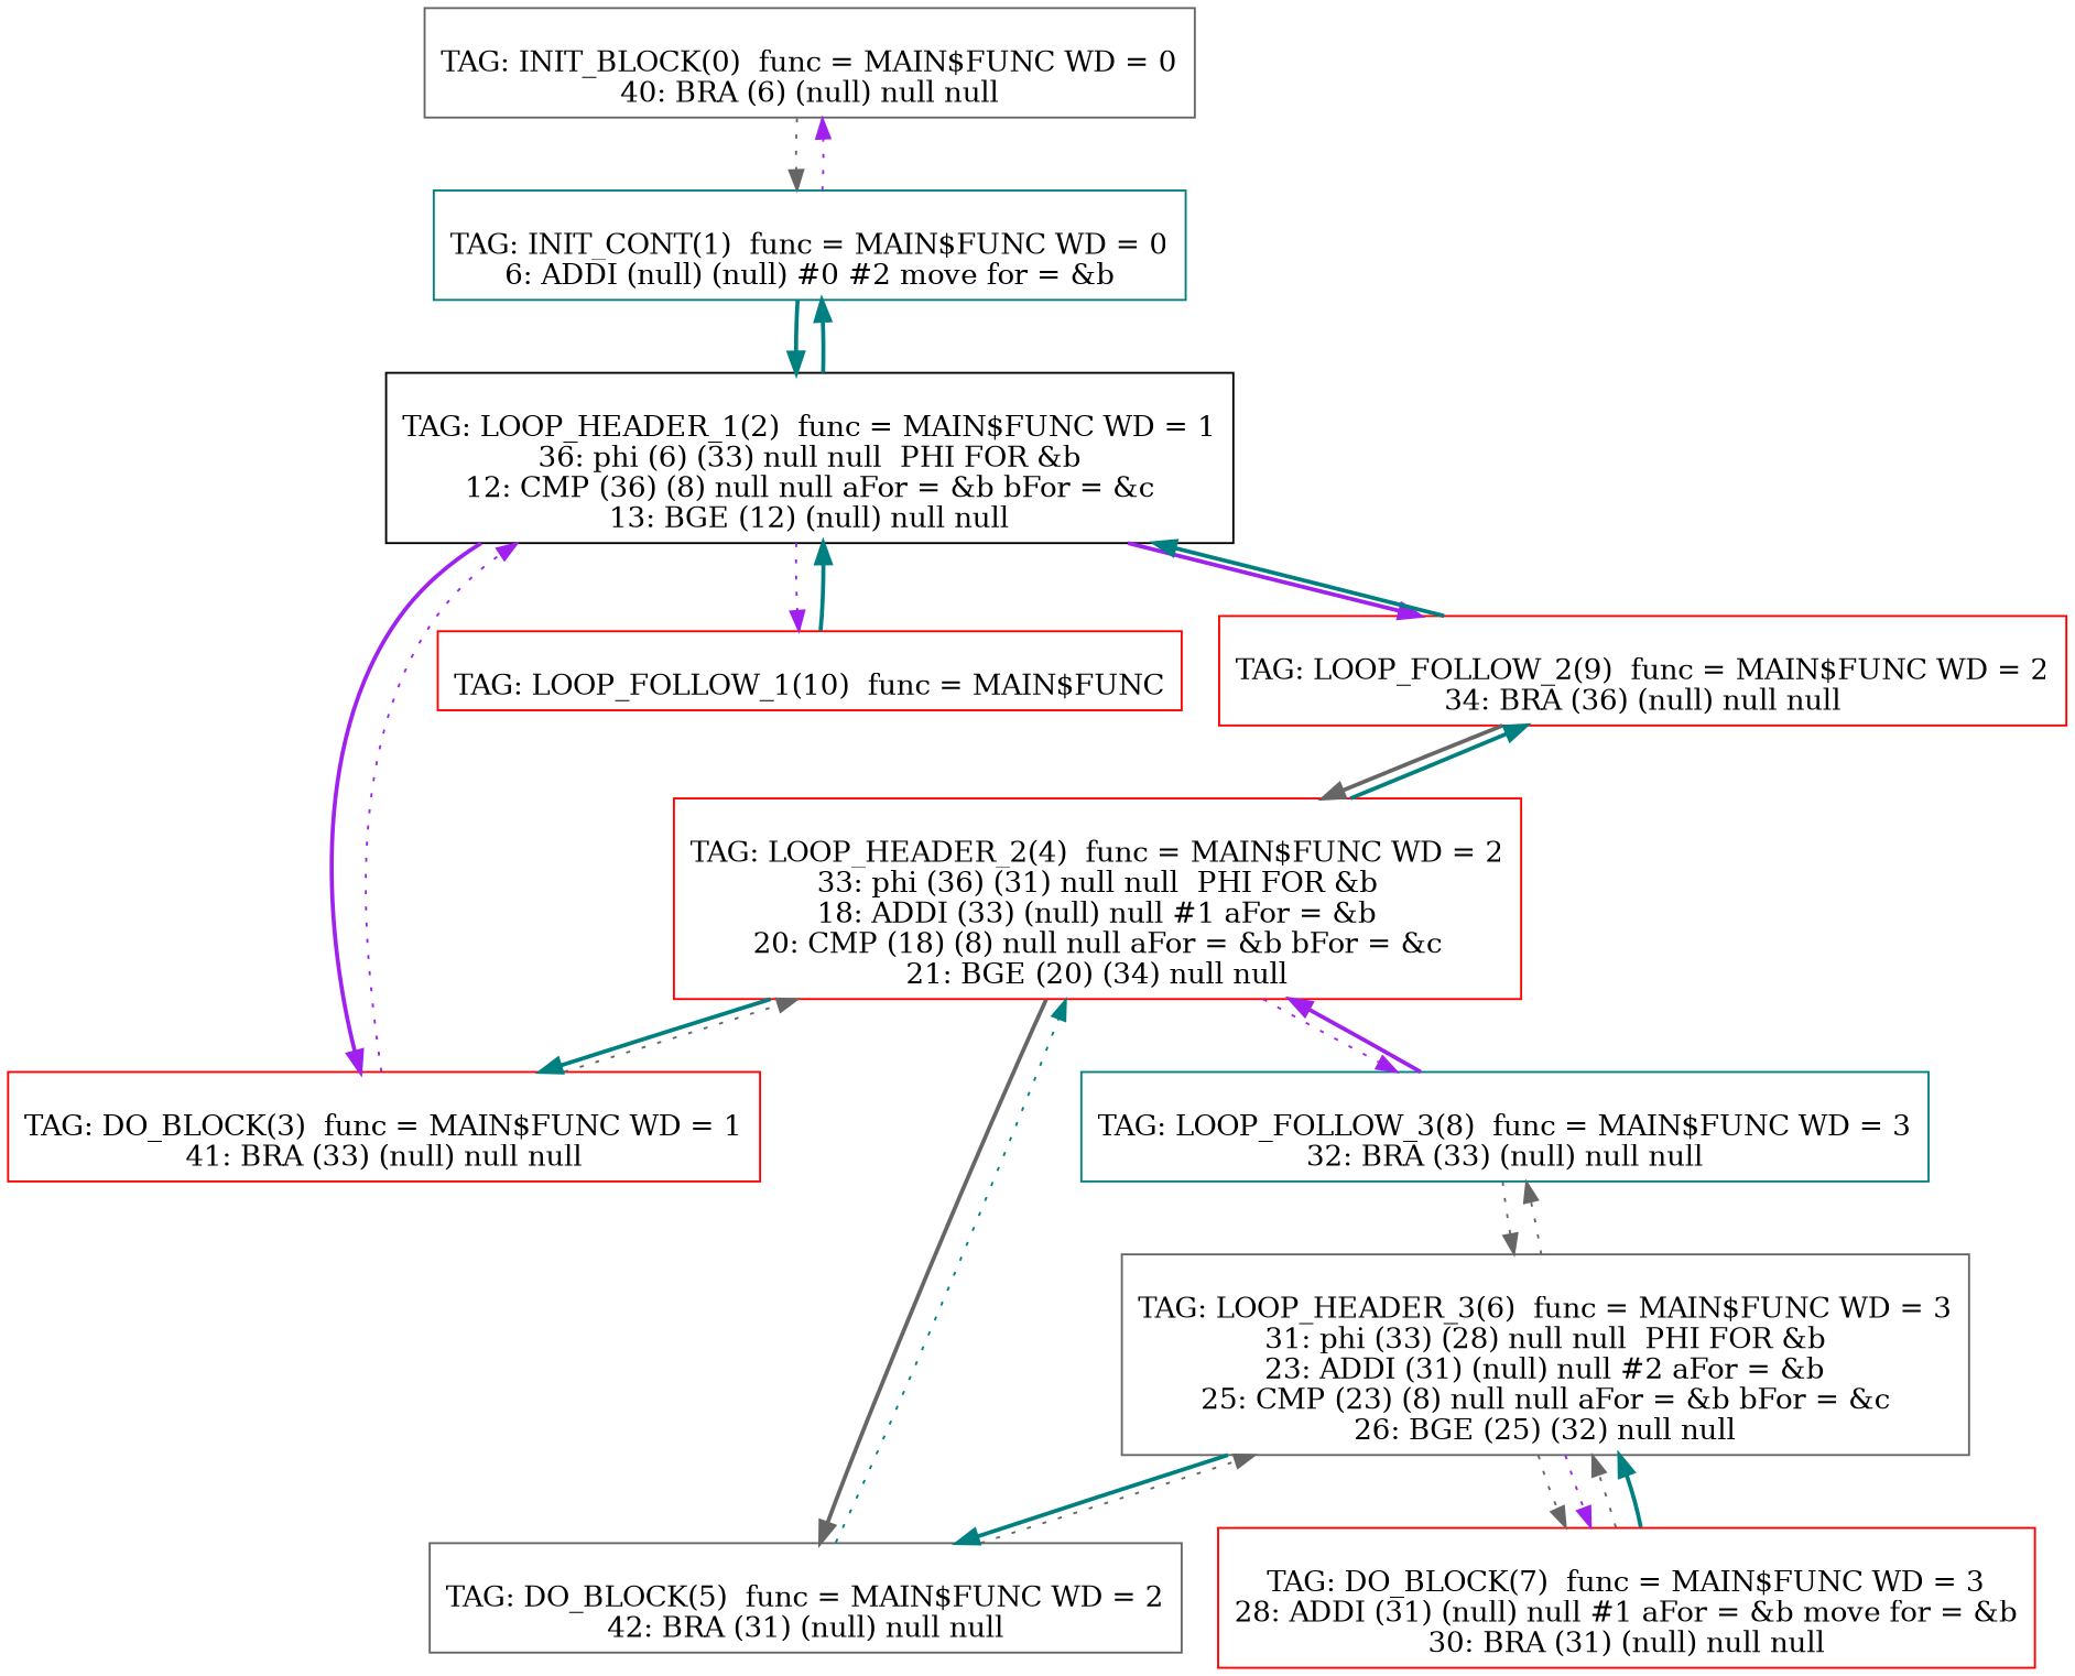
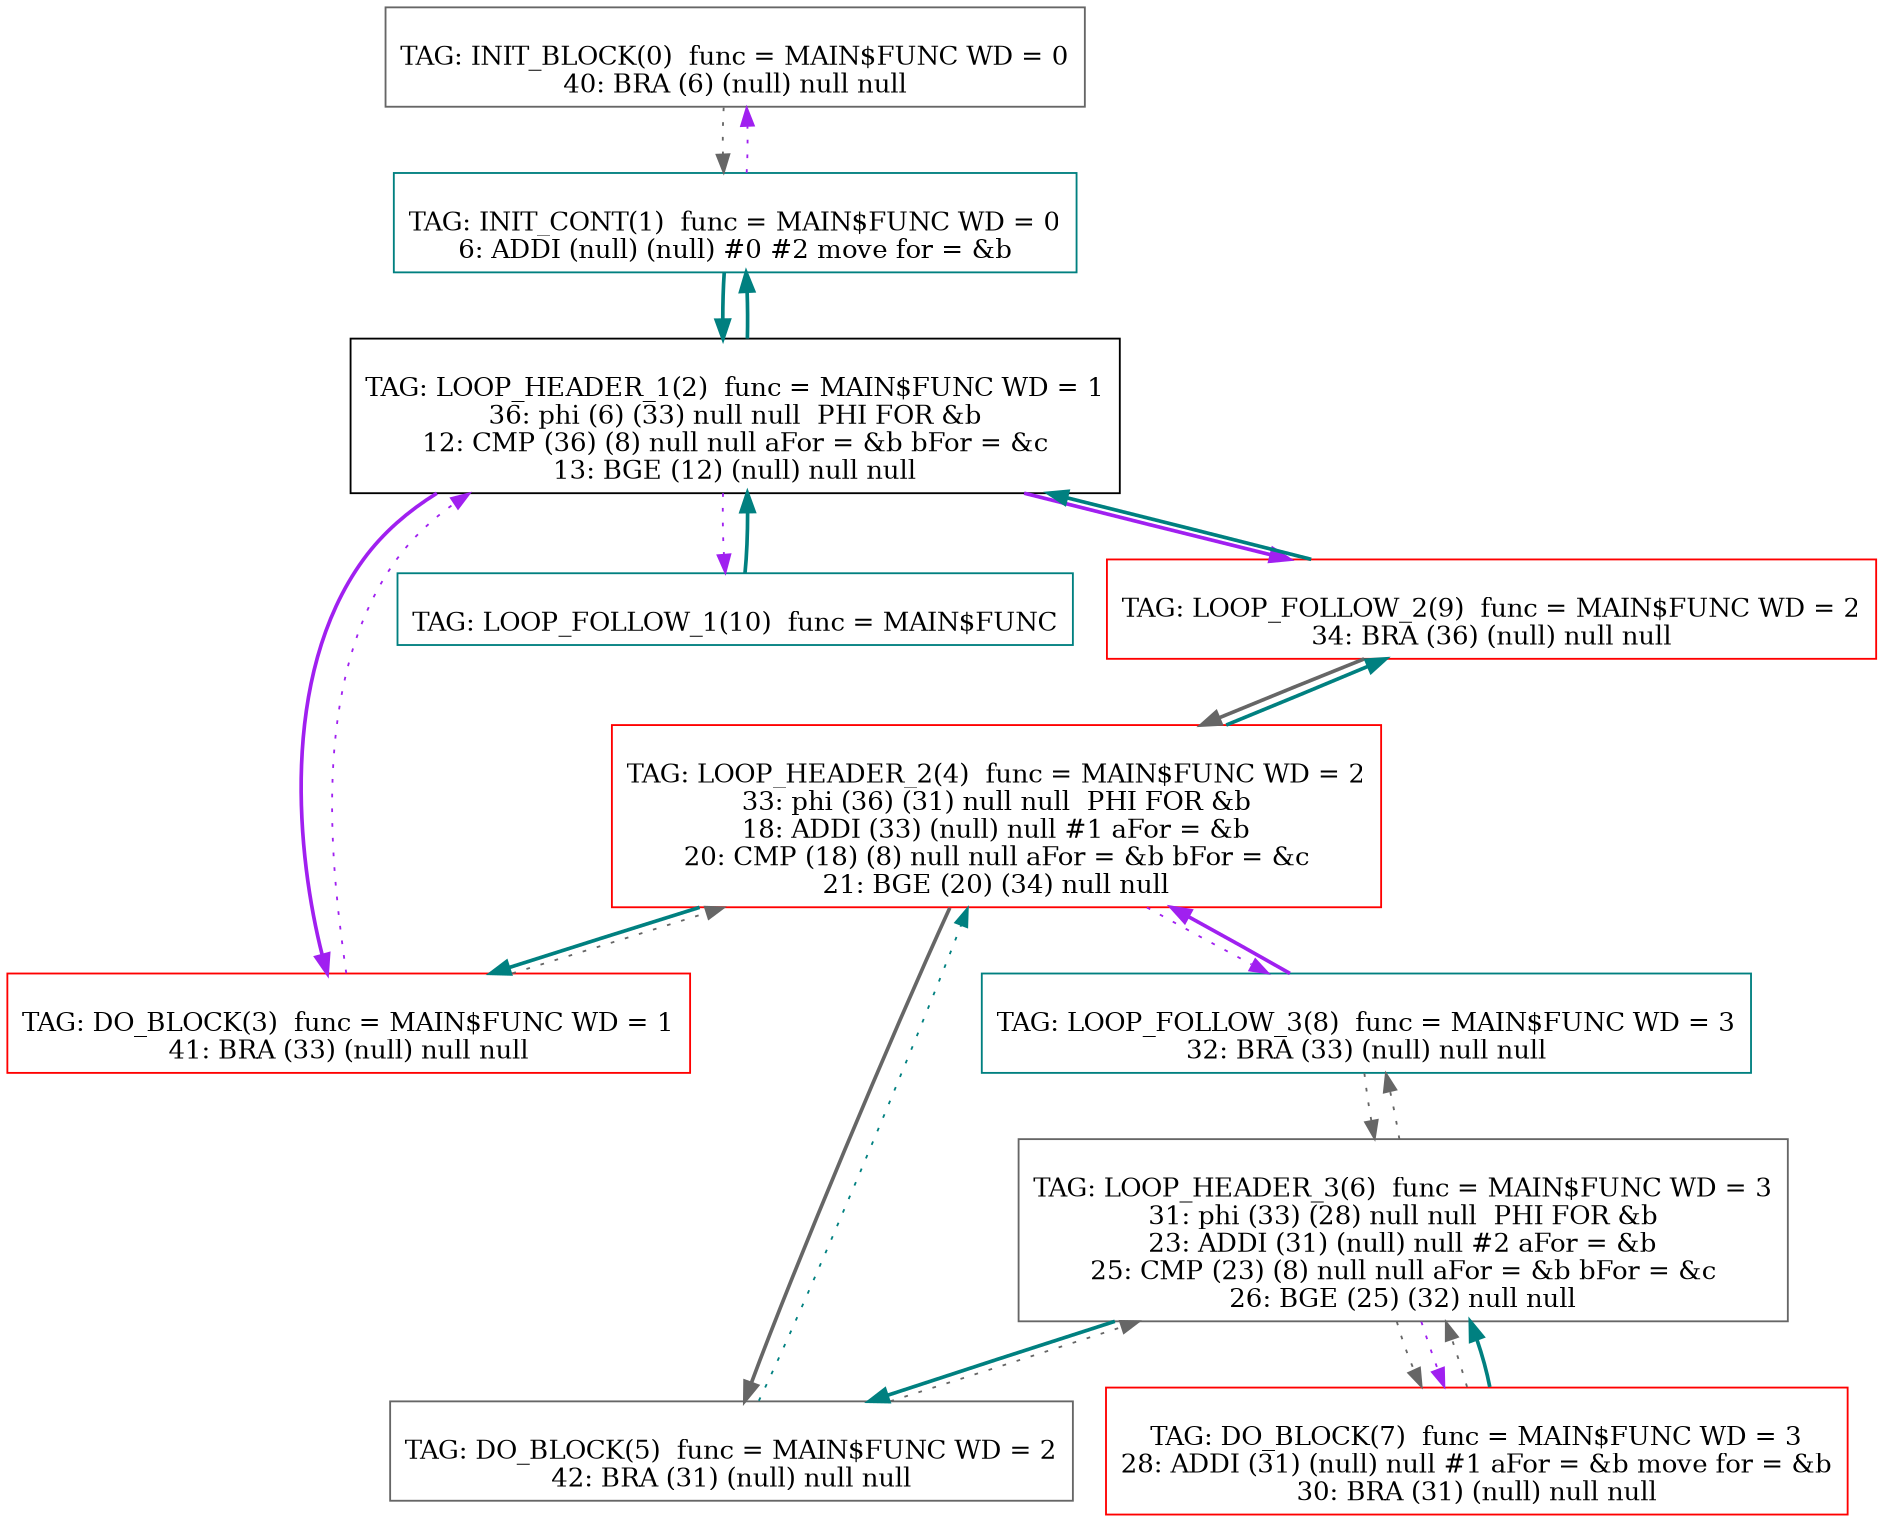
  digraph {
    node [shape=box color=red]
    edge [color=gray40 style=dotted]
    n1 [label="\nTAG: INIT_BLOCK(0)  func = MAIN$FUNC WD = 0\n40: BRA (6) (null) null null\n" color=gray40]
    n2 [label="\nTAG: INIT_CONT(1)  func = MAIN$FUNC WD = 0\n6: ADDI (null) (null) #0 #2 move for = &b\n" color=teal]
    n3 [label="\nTAG: LOOP_HEADER_1(2)  func = MAIN$FUNC WD = 1\n36: phi (6) (33) null null  PHI FOR &b\n12: CMP (36) (8) null null aFor = &b bFor = &c\n13: BGE (12) (null) null null\n" color=black]
    n4 [label="\nTAG: DO_BLOCK(3)  func = MAIN$FUNC WD = 1\n41: BRA (33) (null) null null\n"]
-   n5 [label="\nTAG: LOOP_FOLLOW_1(10)  func = MAIN$FUNC\n"]
+   n5 [label="\nTAG: LOOP_FOLLOW_1(10)  func = MAIN$FUNC\n" color=teal]
    n6 [label="\nTAG: LOOP_FOLLOW_2(9)  func = MAIN$FUNC WD = 2\n34: BRA (36) (null) null null\n"]
    n7 [label="\nTAG: LOOP_HEADER_2(4)  func = MAIN$FUNC WD = 2\n33: phi (36) (31) null null  PHI FOR &b\n18: ADDI (33) (null) null #1 aFor = &b\n20: CMP (18) (8) null null aFor = &b bFor = &c\n21: BGE (20) (34) null null\n"]
    n8 [label="\nTAG: DO_BLOCK(5)  func = MAIN$FUNC WD = 2\n42: BRA (31) (null) null null\n" color=gray40]
    n9 [label="\nTAG: LOOP_FOLLOW_3(8)  func = MAIN$FUNC WD = 3\n32: BRA (33) (null) null null\n" color=teal]
    n10 [label="\nTAG: LOOP_HEADER_3(6)  func = MAIN$FUNC WD = 3\n31: phi (33) (28) null null  PHI FOR &b\n23: ADDI (31) (null) null #2 aFor = &b\n25: CMP (23) (8) null null aFor = &b bFor = &c\n26: BGE (25) (32) null null\n" color=gray40]
    n11 [label="\nTAG: DO_BLOCK(7)  func = MAIN$FUNC WD = 3\n28: ADDI (31) (null) null #1 aFor = &b move for = &b\n30: BRA (31) (null) null null\n"]
    n1 -> n2
    n2 -> n1 [color=purple]
    n2 -> n3 [color=teal style=bold]
    n3 -> n2 [color=teal style=bold]
    n3 -> n4 [color=purple style=bold]
    n3 -> n5 [color=purple]
    n3 -> n6 [color=purple style=bold]
    n4 -> n3 [color=purple]
    n4 -> n7
    n5 -> n3 [color=teal style=bold]
    n6 -> n3 [color=teal style=bold]
    n6 -> n7 [style=bold]
    n7 -> n4 [color=teal style=bold]
    n7 -> n6 [color=teal style=bold]
    n7 -> n8 [style=bold]
    n7 -> n9 [color=purple]
    n8 -> n7 [color=teal]
    n8 -> n10
    n9 -> n7 [color=purple style=bold]
    n9 -> n10
    n10 -> n8 [color=teal style=bold]
    n10 -> n9
    n10 -> n11
    n10 -> n11 [color=purple]
    n11 -> n10
    n11 -> n10 [color=teal style=bold]
  }
